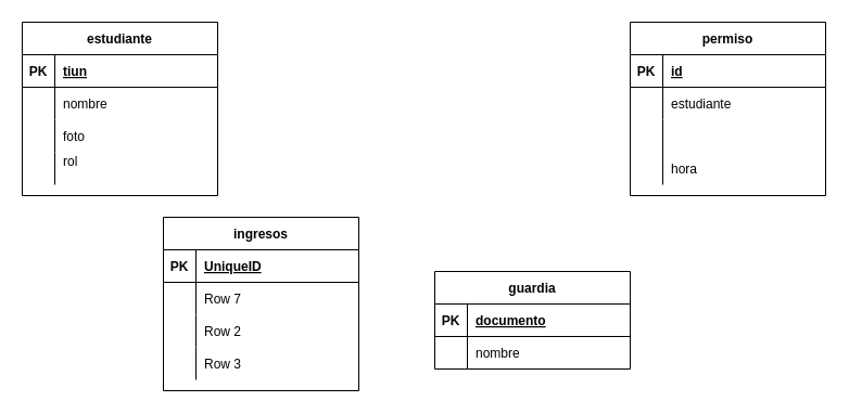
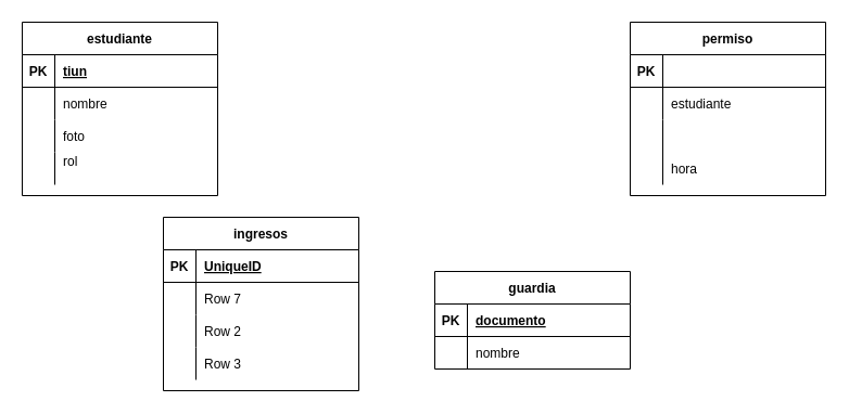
  <mxCell id="0" />
  <mxCell id="1" parent="0" />
  <mxCell id="2" value="estudiante" style="shape=table;startSize=30;container=1;collapsible=1;childLayout=tableLayout;fixedRows=1;rowLines=0;fontStyle=1;align=center;resizeLast=1;" parent="1" vertex="1"><mxGeometry x="20" y="20" width="180" height="160" as="geometry" /></mxCell>
  <mxCell id="3" value="" style="shape=partialRectangle;collapsible=0;dropTarget=0;pointerEvents=0;fillColor=none;top=0;left=0;bottom=1;right=0;points=[[0,0.5],[1,0.5]];portConstraint=eastwest;" parent="2" vertex="1"><mxGeometry y="30" width="180" height="30" as="geometry" /></mxCell>
  <mxCell id="4" value="PK" style="shape=partialRectangle;connectable=0;fillColor=none;top=0;left=0;bottom=0;right=0;fontStyle=1;overflow=hidden;" parent="3" vertex="1"><mxGeometry width="30" height="30" as="geometry" /></mxCell>
  <mxCell id="5" value="tiun" style="shape=partialRectangle;connectable=0;fillColor=none;top=0;left=0;bottom=0;right=0;align=left;spacingLeft=6;fontStyle=5;overflow=hidden;" parent="3" vertex="1"><mxGeometry x="30" width="150" height="30" as="geometry" /></mxCell>
  <mxCell id="6" value="" style="shape=partialRectangle;collapsible=0;dropTarget=0;pointerEvents=0;fillColor=none;top=0;left=0;bottom=0;right=0;points=[[0,0.5],[1,0.5]];portConstraint=eastwest;" parent="2" vertex="1"><mxGeometry y="60" width="180" height="30" as="geometry" /></mxCell>
  <mxCell id="7" value="" style="shape=partialRectangle;connectable=0;fillColor=none;top=0;left=0;bottom=0;right=0;editable=1;overflow=hidden;" parent="6" vertex="1"><mxGeometry width="30" height="30" as="geometry" /></mxCell>
  <mxCell id="8" value="nombre" style="shape=partialRectangle;connectable=0;fillColor=none;top=0;left=0;bottom=0;right=0;align=left;spacingLeft=6;overflow=hidden;" parent="6" vertex="1"><mxGeometry x="30" width="150" height="30" as="geometry" /></mxCell>
  <mxCell id="9" value="" style="shape=partialRectangle;collapsible=0;dropTarget=0;pointerEvents=0;fillColor=none;top=0;left=0;bottom=0;right=0;points=[[0,0.5],[1,0.5]];portConstraint=eastwest;" parent="2" vertex="1"><mxGeometry y="90" width="180" height="30" as="geometry" /></mxCell>
  <mxCell id="10" value="" style="shape=partialRectangle;connectable=0;fillColor=none;top=0;left=0;bottom=0;right=0;editable=1;overflow=hidden;" parent="9" vertex="1"><mxGeometry width="30" height="30" as="geometry" /></mxCell>
  <mxCell id="11" value="foto" style="shape=partialRectangle;connectable=0;fillColor=none;top=0;left=0;bottom=0;right=0;align=left;spacingLeft=6;overflow=hidden;" parent="9" vertex="1"><mxGeometry x="30" width="150" height="30" as="geometry" /></mxCell>
  <mxCell id="12" value="" style="shape=partialRectangle;collapsible=0;dropTarget=0;pointerEvents=0;fillColor=none;top=0;left=0;bottom=0;right=0;points=[[0,0.5],[1,0.5]];portConstraint=eastwest;" parent="2" vertex="1"><mxGeometry y="120" width="180" height="30" as="geometry" /></mxCell>
  <mxCell id="13" value="" style="shape=partialRectangle;connectable=0;fillColor=none;top=0;left=0;bottom=0;right=0;editable=1;overflow=hidden;" parent="12" vertex="1"><mxGeometry width="30" height="30" as="geometry" /></mxCell>
  <mxCell id="14" value="rol&#10;" style="shape=partialRectangle;connectable=0;fillColor=none;top=0;left=0;bottom=0;right=0;align=left;spacingLeft=6;overflow=hidden;" parent="12" vertex="1"><mxGeometry x="30" width="150" height="30" as="geometry" /></mxCell>
  <mxCell id="15" value="guardia" style="shape=table;startSize=30;container=1;collapsible=1;childLayout=tableLayout;fixedRows=1;rowLines=0;fontStyle=1;align=center;resizeLast=1;" parent="1" vertex="1"><mxGeometry x="400" y="250" width="180" height="90" as="geometry" /></mxCell>
  <mxCell id="16" value="" style="shape=partialRectangle;collapsible=0;dropTarget=0;pointerEvents=0;fillColor=none;top=0;left=0;bottom=1;right=0;points=[[0,0.5],[1,0.5]];portConstraint=eastwest;" parent="15" vertex="1"><mxGeometry y="30" width="180" height="30" as="geometry" /></mxCell>
  <mxCell id="17" value="PK" style="shape=partialRectangle;connectable=0;fillColor=none;top=0;left=0;bottom=0;right=0;fontStyle=1;overflow=hidden;" parent="16" vertex="1"><mxGeometry width="30" height="30" as="geometry" /></mxCell>
  <mxCell id="18" value="documento" style="shape=partialRectangle;connectable=0;fillColor=none;top=0;left=0;bottom=0;right=0;align=left;spacingLeft=6;fontStyle=5;overflow=hidden;" parent="16" vertex="1"><mxGeometry x="30" width="150" height="30" as="geometry" /></mxCell>
  <mxCell id="19" value="" style="shape=partialRectangle;collapsible=0;dropTarget=0;pointerEvents=0;fillColor=none;top=0;left=0;bottom=0;right=0;points=[[0,0.5],[1,0.5]];portConstraint=eastwest;" parent="15" vertex="1"><mxGeometry y="60" width="180" height="30" as="geometry" /></mxCell>
  <mxCell id="20" value="" style="shape=partialRectangle;connectable=0;fillColor=none;top=0;left=0;bottom=0;right=0;editable=1;overflow=hidden;" parent="19" vertex="1"><mxGeometry width="30" height="30" as="geometry" /></mxCell>
  <mxCell id="21" value="nombre" style="shape=partialRectangle;connectable=0;fillColor=none;top=0;left=0;bottom=0;right=0;align=left;spacingLeft=6;overflow=hidden;" parent="19" vertex="1"><mxGeometry x="30" width="150" height="30" as="geometry" /></mxCell>
  <mxCell id="22" value="permiso" style="shape=table;startSize=30;container=1;collapsible=1;childLayout=tableLayout;fixedRows=1;rowLines=0;fontStyle=1;align=center;resizeLast=1;" parent="1" vertex="1"><mxGeometry x="580" y="20" width="180" height="160" as="geometry" /></mxCell>
  <mxCell id="23" value="" style="shape=partialRectangle;collapsible=0;dropTarget=0;pointerEvents=0;fillColor=none;top=0;left=0;bottom=1;right=0;points=[[0,0.5],[1,0.5]];portConstraint=eastwest;" parent="22" vertex="1"><mxGeometry y="30" width="180" height="30" as="geometry" /></mxCell>
  <mxCell id="24" value="PK" style="shape=partialRectangle;connectable=0;fillColor=none;top=0;left=0;bottom=0;right=0;fontStyle=1;overflow=hidden;" parent="23" vertex="1"><mxGeometry width="30" height="30" as="geometry" /></mxCell>
- <mxCell id="25" value="id" style="shape=partialRectangle;connectable=0;fillColor=none;top=0;left=0;bottom=0;right=0;align=left;spacingLeft=6;fontStyle=5;overflow=hidden;" parent="23" vertex="1"><mxGeometry x="30" width="150" height="30" as="geometry" /></mxCell>
  <mxCell id="26" value="" style="shape=partialRectangle;collapsible=0;dropTarget=0;pointerEvents=0;fillColor=none;top=0;left=0;bottom=0;right=0;points=[[0,0.5],[1,0.5]];portConstraint=eastwest;" parent="22" vertex="1"><mxGeometry y="60" width="180" height="30" as="geometry" /></mxCell>
  <mxCell id="27" value="" style="shape=partialRectangle;connectable=0;fillColor=none;top=0;left=0;bottom=0;right=0;editable=1;overflow=hidden;" parent="26" vertex="1"><mxGeometry width="30" height="30" as="geometry" /></mxCell>
  <mxCell id="28" value="estudiante" style="shape=partialRectangle;connectable=0;fillColor=none;top=0;left=0;bottom=0;right=0;align=left;spacingLeft=6;overflow=hidden;" parent="26" vertex="1"><mxGeometry x="30" width="150" height="30" as="geometry" /></mxCell>
  <mxCell id="29" value="" style="shape=partialRectangle;collapsible=0;dropTarget=0;pointerEvents=0;fillColor=none;top=0;left=0;bottom=0;right=0;points=[[0,0.5],[1,0.5]];portConstraint=eastwest;" parent="22" vertex="1"><mxGeometry y="90" width="180" height="30" as="geometry" /></mxCell>
  <mxCell id="30" value="" style="shape=partialRectangle;connectable=0;fillColor=none;top=0;left=0;bottom=0;right=0;editable=1;overflow=hidden;" parent="29" vertex="1"><mxGeometry width="30" height="30" as="geometry" /></mxCell>
  <mxCell id="31" value="" style="shape=partialRectangle;collapsible=0;dropTarget=0;pointerEvents=0;fillColor=none;top=0;left=0;bottom=0;right=0;points=[[0,0.5],[1,0.5]];portConstraint=eastwest;" parent="22" vertex="1"><mxGeometry y="120" width="180" height="30" as="geometry" /></mxCell>
  <mxCell id="32" value="" style="shape=partialRectangle;connectable=0;fillColor=none;top=0;left=0;bottom=0;right=0;editable=1;overflow=hidden;" parent="31" vertex="1"><mxGeometry width="30" height="30" as="geometry" /></mxCell>
  <mxCell id="33" value="hora" style="shape=partialRectangle;connectable=0;fillColor=none;top=0;left=0;bottom=0;right=0;align=left;spacingLeft=6;overflow=hidden;" parent="31" vertex="1"><mxGeometry x="30" width="150" height="30" as="geometry" /></mxCell>
  <mxCell id="34" value="ingresos" style="shape=table;startSize=30;container=1;collapsible=1;childLayout=tableLayout;fixedRows=1;rowLines=0;fontStyle=1;align=center;resizeLast=1;" parent="1" vertex="1"><mxGeometry x="150" y="200" width="180" height="160" as="geometry" /></mxCell>
  <mxCell id="35" value="" style="shape=partialRectangle;collapsible=0;dropTarget=0;pointerEvents=0;fillColor=none;top=0;left=0;bottom=1;right=0;points=[[0,0.5],[1,0.5]];portConstraint=eastwest;" parent="34" vertex="1"><mxGeometry y="30" width="180" height="30" as="geometry" /></mxCell>
  <mxCell id="36" value="PK" style="shape=partialRectangle;connectable=0;fillColor=none;top=0;left=0;bottom=0;right=0;fontStyle=1;overflow=hidden;" parent="35" vertex="1"><mxGeometry width="30" height="30" as="geometry" /></mxCell>
  <mxCell id="37" value="UniqueID" style="shape=partialRectangle;connectable=0;fillColor=none;top=0;left=0;bottom=0;right=0;align=left;spacingLeft=6;fontStyle=5;overflow=hidden;" parent="35" vertex="1"><mxGeometry x="30" width="150" height="30" as="geometry" /></mxCell>
  <mxCell id="38" value="" style="shape=partialRectangle;collapsible=0;dropTarget=0;pointerEvents=0;fillColor=none;top=0;left=0;bottom=0;right=0;points=[[0,0.5],[1,0.5]];portConstraint=eastwest;" parent="34" vertex="1"><mxGeometry y="60" width="180" height="30" as="geometry" /></mxCell>
  <mxCell id="39" value="" style="shape=partialRectangle;connectable=0;fillColor=none;top=0;left=0;bottom=0;right=0;editable=1;overflow=hidden;" parent="38" vertex="1"><mxGeometry width="30" height="30" as="geometry" /></mxCell>
  <mxCell id="40" value="Row 7" style="shape=partialRectangle;connectable=0;fillColor=none;top=0;left=0;bottom=0;right=0;align=left;spacingLeft=6;overflow=hidden;" parent="38" vertex="1"><mxGeometry x="30" width="150" height="30" as="geometry" /></mxCell>
  <mxCell id="41" value="" style="shape=partialRectangle;collapsible=0;dropTarget=0;pointerEvents=0;fillColor=none;top=0;left=0;bottom=0;right=0;points=[[0,0.5],[1,0.5]];portConstraint=eastwest;" parent="34" vertex="1"><mxGeometry y="90" width="180" height="30" as="geometry" /></mxCell>
  <mxCell id="42" value="" style="shape=partialRectangle;connectable=0;fillColor=none;top=0;left=0;bottom=0;right=0;editable=1;overflow=hidden;" parent="41" vertex="1"><mxGeometry width="30" height="30" as="geometry" /></mxCell>
  <mxCell id="43" value="Row 2" style="shape=partialRectangle;connectable=0;fillColor=none;top=0;left=0;bottom=0;right=0;align=left;spacingLeft=6;overflow=hidden;" parent="41" vertex="1"><mxGeometry x="30" width="150" height="30" as="geometry" /></mxCell>
  <mxCell id="44" value="" style="shape=partialRectangle;collapsible=0;dropTarget=0;pointerEvents=0;fillColor=none;top=0;left=0;bottom=0;right=0;points=[[0,0.5],[1,0.5]];portConstraint=eastwest;" parent="34" vertex="1"><mxGeometry y="120" width="180" height="30" as="geometry" /></mxCell>
  <mxCell id="45" value="" style="shape=partialRectangle;connectable=0;fillColor=none;top=0;left=0;bottom=0;right=0;editable=1;overflow=hidden;" parent="44" vertex="1"><mxGeometry width="30" height="30" as="geometry" /></mxCell>
  <mxCell id="46" value="Row 3" style="shape=partialRectangle;connectable=0;fillColor=none;top=0;left=0;bottom=0;right=0;align=left;spacingLeft=6;overflow=hidden;" parent="44" vertex="1"><mxGeometry x="30" width="150" height="30" as="geometry" /></mxCell>
